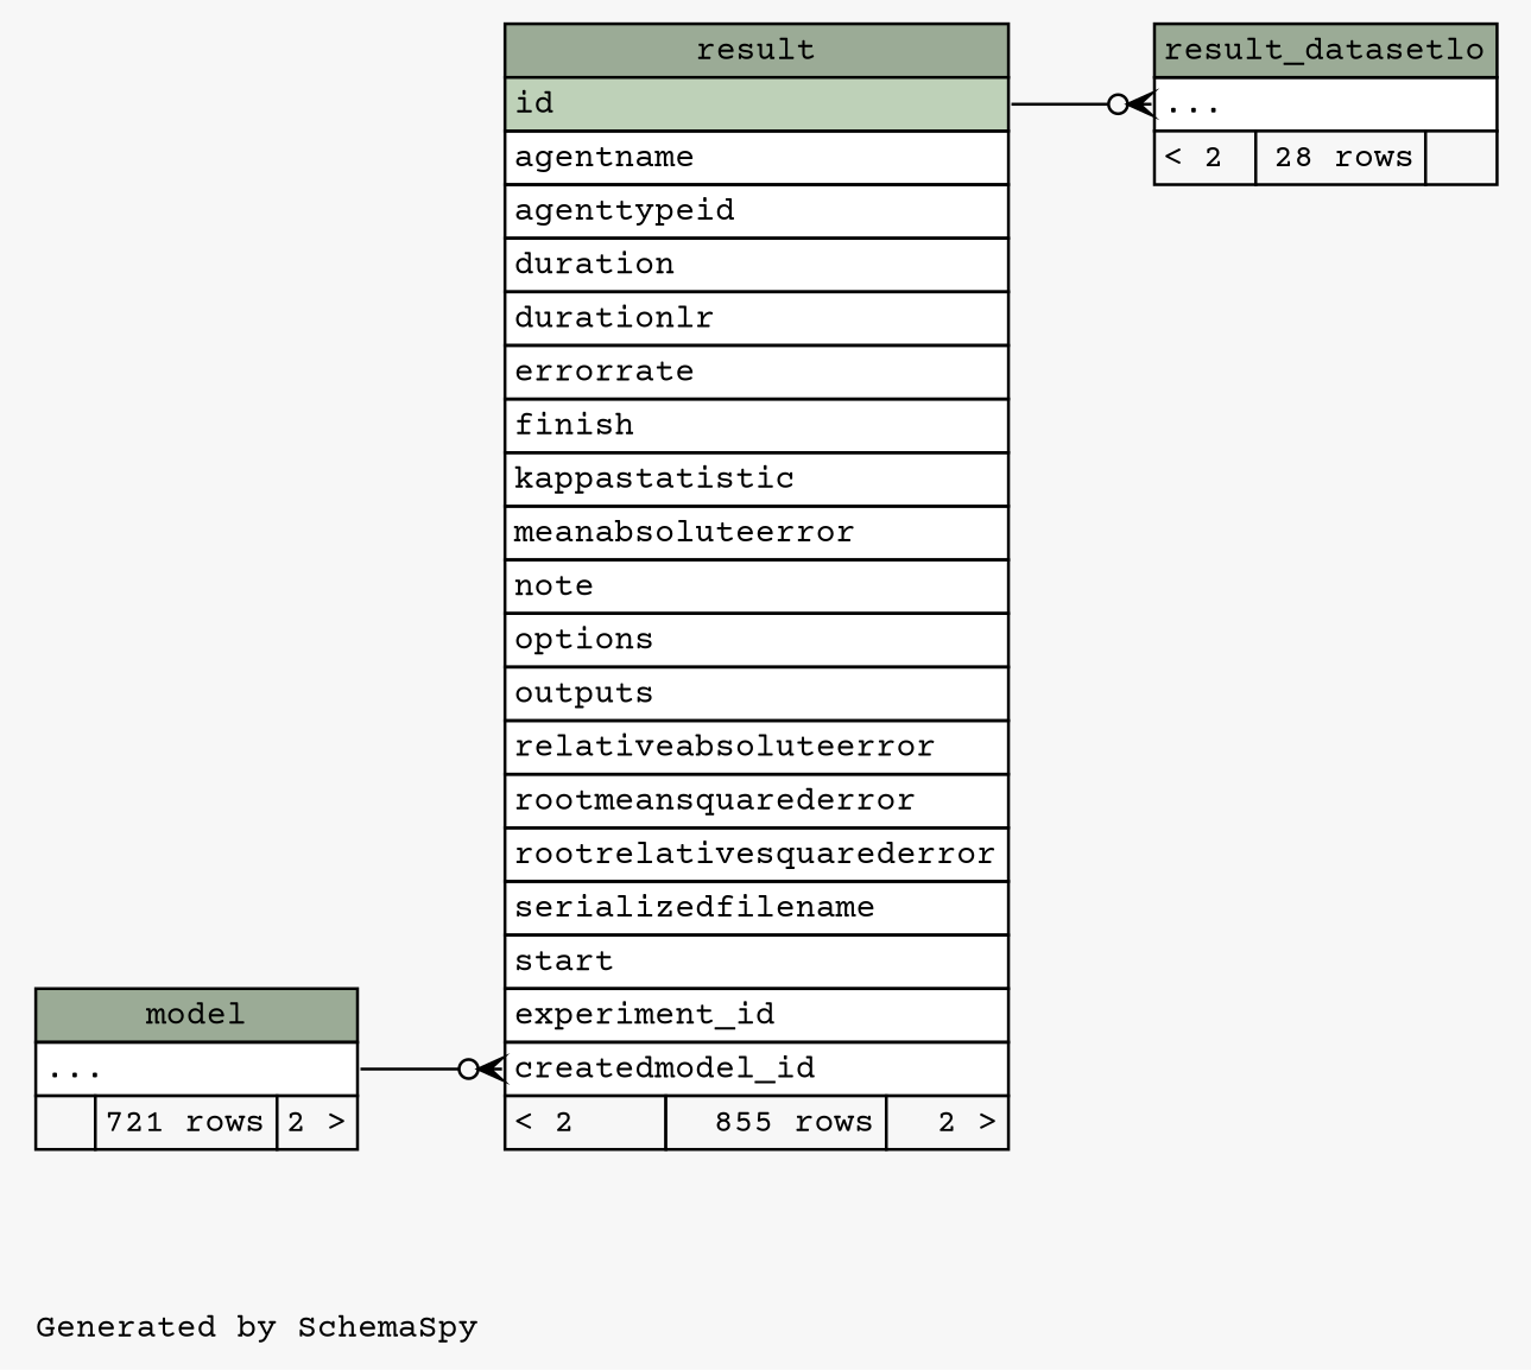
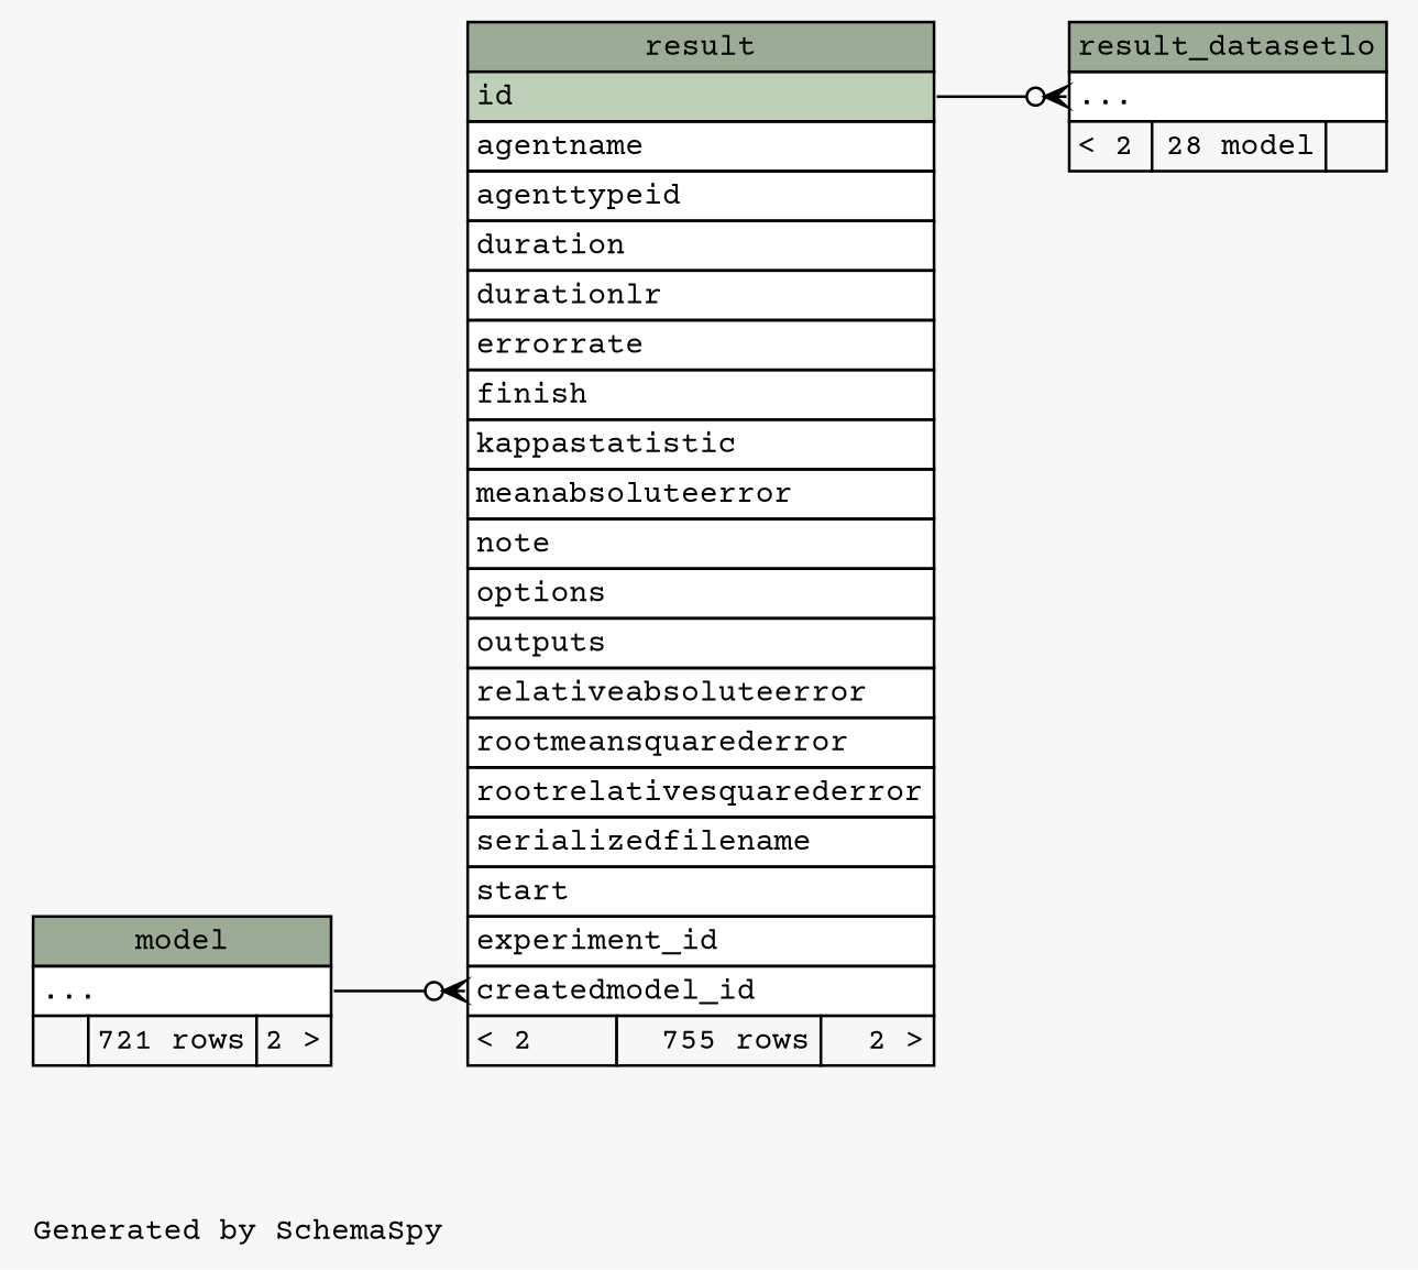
  digraph {
    bgcolor="#f7f7f7"
    fontname="Courier Prime"
    fontsize=11
    label="\nGenerated by SchemaSpy"
    labeljust=l
    nodesep=0.18
    rankdir=RL
    ranksep=0.46
    node [fontname="Courier Prime" fontsize=11 shape=plaintext]
    edge [arrowhead=none arrowsize=0.8 arrowtail=crowodot dir=back fontname="Courier Prime"]
    n1 [label=<     <TABLE BORDER="0" CELLBORDER="1" CELLSPACING="0" BGCOLOR="#ffffff">       <TR><TD COLSPAN="3" BGCOLOR="#9bab96" ALIGN="CENTER">model</TD></TR>       <TR><TD PORT="elipses" COLSPAN="3" ALIGN="LEFT">...</TD></TR>       <TR><TD ALIGN="LEFT" BGCOLOR="#f7f7f7">  </TD><TD ALIGN="RIGHT" BGCOLOR="#f7f7f7">721 rows</TD><TD ALIGN="RIGHT" BGCOLOR="#f7f7f7">2 &gt;</TD></TR>     </TABLE>>]
-   n2 [label=<     <TABLE BORDER="0" CELLBORDER="1" CELLSPACING="0" BGCOLOR="#ffffff">       <TR><TD COLSPAN="3" BGCOLOR="#9bab96" ALIGN="CENTER">result</TD></TR>       <TR><TD PORT="id" COLSPAN="3" BGCOLOR="#bed1b8" ALIGN="LEFT">id</TD></TR>       <TR><TD PORT="agentname" COLSPAN="3" ALIGN="LEFT">agentname</TD></TR>       <TR><TD PORT="agenttypeid" COLSPAN="3" ALIGN="LEFT">agenttypeid</TD></TR>       <TR><TD PORT="duration" COLSPAN="3" ALIGN="LEFT">duration</TD></TR>       <TR><TD PORT="durationlr" COLSPAN="3" ALIGN="LEFT">durationlr</TD></TR>       <TR><TD PORT="errorrate" COLSPAN="3" ALIGN="LEFT">errorrate</TD></TR>       <TR><TD PORT="finish" COLSPAN="3" ALIGN="LEFT">finish</TD></TR>       <TR><TD PORT="kappastatistic" COLSPAN="3" ALIGN="LEFT">kappastatistic</TD></TR>       <TR><TD PORT="meanabsoluteerror" COLSPAN="3" ALIGN="LEFT">meanabsoluteerror</TD></TR>       <TR><TD PORT="note" COLSPAN="3" ALIGN="LEFT">note</TD></TR>       <TR><TD PORT="options" COLSPAN="3" ALIGN="LEFT">options</TD></TR>       <TR><TD PORT="outputs" COLSPAN="3" ALIGN="LEFT">outputs</TD></TR>       <TR><TD PORT="relativeabsoluteerror" COLSPAN="3" ALIGN="LEFT">relativeabsoluteerror</TD></TR>       <TR><TD PORT="rootmeansquarederror" COLSPAN="3" ALIGN="LEFT">rootmeansquarederror</TD></TR>       <TR><TD PORT="rootrelativesquarederror" COLSPAN="3" ALIGN="LEFT">rootrelativesquarederror</TD></TR>       <TR><TD PORT="serializedfilename" COLSPAN="3" ALIGN="LEFT">serializedfilename</TD></TR>       <TR><TD PORT="start" COLSPAN="3" ALIGN="LEFT">start</TD></TR>       <TR><TD PORT="experiment_id" COLSPAN="3" ALIGN="LEFT">experiment_id</TD></TR>       <TR><TD PORT="createdmodel_id" COLSPAN="3" ALIGN="LEFT">createdmodel_id</TD></TR>       <TR><TD ALIGN="LEFT" BGCOLOR="#f7f7f7">&lt; 2</TD><TD ALIGN="RIGHT" BGCOLOR="#f7f7f7">855 rows</TD><TD ALIGN="RIGHT" BGCOLOR="#f7f7f7">2 &gt;</TD></TR>     </TABLE>>]
-   n3 [label=<     <TABLE BORDER="0" CELLBORDER="1" CELLSPACING="0" BGCOLOR="#ffffff">       <TR><TD COLSPAN="3" BGCOLOR="#9bab96" ALIGN="CENTER">result_datasetlo</TD></TR>       <TR><TD PORT="elipses" COLSPAN="3" ALIGN="LEFT">...</TD></TR>       <TR><TD ALIGN="LEFT" BGCOLOR="#f7f7f7">&lt; 2</TD><TD ALIGN="RIGHT" BGCOLOR="#f7f7f7">28 rows</TD><TD ALIGN="RIGHT" BGCOLOR="#f7f7f7">  </TD></TR>     </TABLE>>]
+   n2 [label=<     <TABLE BORDER="0" CELLBORDER="1" CELLSPACING="0" BGCOLOR="#ffffff">       <TR><TD COLSPAN="3" BGCOLOR="#9bab96" ALIGN="CENTER">result</TD></TR>       <TR><TD PORT="id" COLSPAN="3" BGCOLOR="#bed1b8" ALIGN="LEFT">id</TD></TR>       <TR><TD PORT="agentname" COLSPAN="3" ALIGN="LEFT">agentname</TD></TR>       <TR><TD PORT="agenttypeid" COLSPAN="3" ALIGN="LEFT">agenttypeid</TD></TR>       <TR><TD PORT="duration" COLSPAN="3" ALIGN="LEFT">duration</TD></TR>       <TR><TD PORT="durationlr" COLSPAN="3" ALIGN="LEFT">durationlr</TD></TR>       <TR><TD PORT="errorrate" COLSPAN="3" ALIGN="LEFT">errorrate</TD></TR>       <TR><TD PORT="finish" COLSPAN="3" ALIGN="LEFT">finish</TD></TR>       <TR><TD PORT="kappastatistic" COLSPAN="3" ALIGN="LEFT">kappastatistic</TD></TR>       <TR><TD PORT="meanabsoluteerror" COLSPAN="3" ALIGN="LEFT">meanabsoluteerror</TD></TR>       <TR><TD PORT="note" COLSPAN="3" ALIGN="LEFT">note</TD></TR>       <TR><TD PORT="options" COLSPAN="3" ALIGN="LEFT">options</TD></TR>       <TR><TD PORT="outputs" COLSPAN="3" ALIGN="LEFT">outputs</TD></TR>       <TR><TD PORT="relativeabsoluteerror" COLSPAN="3" ALIGN="LEFT">relativeabsoluteerror</TD></TR>       <TR><TD PORT="rootmeansquarederror" COLSPAN="3" ALIGN="LEFT">rootmeansquarederror</TD></TR>       <TR><TD PORT="rootrelativesquarederror" COLSPAN="3" ALIGN="LEFT">rootrelativesquarederror</TD></TR>       <TR><TD PORT="serializedfilename" COLSPAN="3" ALIGN="LEFT">serializedfilename</TD></TR>       <TR><TD PORT="start" COLSPAN="3" ALIGN="LEFT">start</TD></TR>       <TR><TD PORT="experiment_id" COLSPAN="3" ALIGN="LEFT">experiment_id</TD></TR>       <TR><TD PORT="createdmodel_id" COLSPAN="3" ALIGN="LEFT">createdmodel_id</TD></TR>       <TR><TD ALIGN="LEFT" BGCOLOR="#f7f7f7">&lt; 2</TD><TD ALIGN="RIGHT" BGCOLOR="#f7f7f7">755 rows</TD><TD ALIGN="RIGHT" BGCOLOR="#f7f7f7">2 &gt;</TD></TR>     </TABLE>>]
+   n3 [label=<     <TABLE BORDER="0" CELLBORDER="1" CELLSPACING="0" BGCOLOR="#ffffff">       <TR><TD COLSPAN="3" BGCOLOR="#9bab96" ALIGN="CENTER">result_datasetlo</TD></TR>       <TR><TD PORT="elipses" COLSPAN="3" ALIGN="LEFT">...</TD></TR>       <TR><TD ALIGN="LEFT" BGCOLOR="#f7f7f7">&lt; 2</TD><TD ALIGN="RIGHT" BGCOLOR="#f7f7f7">28 model</TD><TD ALIGN="RIGHT" BGCOLOR="#f7f7f7">  </TD></TR>     </TABLE>>]
    n2 -> n1 [headport="elipses:e" tailport="createdmodel_id:w"]
    n3 -> n2 [headport="id:e" tailport="elipses:w"]
  }
